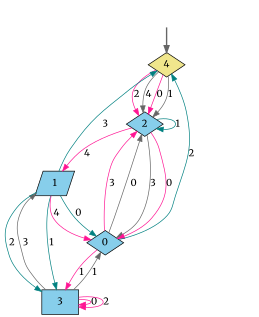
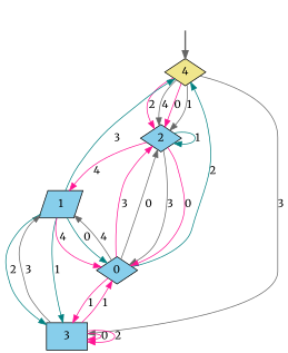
  digraph {
    fontname=Merriweather
    node [fontname=Merriweather style=filled fillcolor=skyblue shape=diamond]
    edge [color=gray40 fontname=Merriweather]
    fake [style=invisible fillcolor="" shape=""]
    4 [fillcolor=khaki root=true]
    2
    3 [shape=box]
    1 [shape=parallelogram]
    0
    fake -> 4 [style=bold]
    4 -> 2 [label=4]
    4 -> 2 [color=deeppink label=0]
    4 -> 2 [label=1]
    4 -> 2 [color=deeppink label=2]
+   4 -> 3 [label=3]
    2 -> 2 [color=teal label=1]
    2 -> 1 [color=deeppink label=4]
    2 -> 0 [label=3]
    2 -> 0 [color=deeppink label=0]
    3 -> 3 [color=deeppink label=0]
    3 -> 3 [color=deeppink label=2]
    3 -> 1 [label=3]
-   3 -> 0 [label=1]
+   3 -> 0 [color=deeppink label=1]
    1 -> 4 [color=teal label=3]
    1 -> 3 [color=teal label=1]
    1 -> 3 [color=teal label=2]
    1 -> 0 [color=deeppink label=4]
    1 -> 0 [color=teal label=0]
    0 -> 4 [color=teal label=2]
    0 -> 2 [color=deeppink label=3]
    0 -> 2 [label=0]
    0 -> 3 [color=deeppink label=1]
+   0 -> 1 [label=4]
  }
